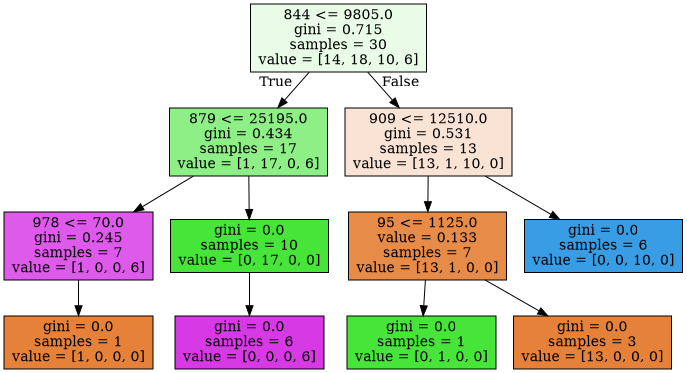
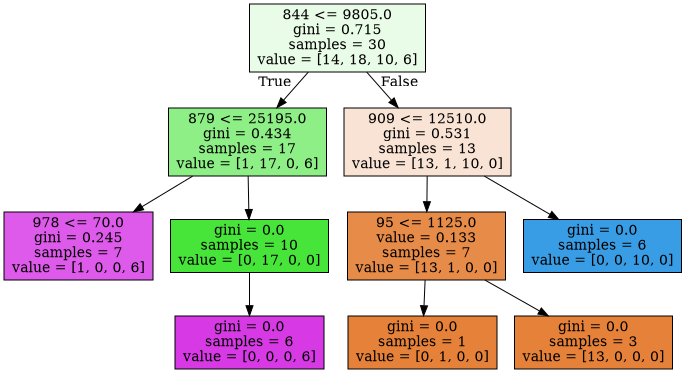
  digraph {
    node [color=black fillcolor="#47e539ff" shape=box style=filled]
    n1 [fillcolor="#47e5391e" label="844 <= 9805.0\ngini = 0.715\nsamples = 30\nvalue = [14, 18, 10, 6]"]
    n2 [fillcolor="#47e5399c" label="879 <= 25195.0\ngini = 0.434\nsamples = 17\nvalue = [1, 17, 0, 6]"]
    n3 [fillcolor="#e5813937" label="909 <= 12510.0\ngini = 0.531\nsamples = 13\nvalue = [13, 1, 10, 0]"]
    n4 [fillcolor="#d739e5d4" label="978 <= 70.0\ngini = 0.245\nsamples = 7\nvalue = [1, 0, 0, 6]"]
    n5 [label="gini = 0.0\nsamples = 10\nvalue = [0, 17, 0, 0]"]
    n6 [fillcolor="#e58139eb" label="95 <= 1125.0\nvalue = 0.133\nsamples = 7\nvalue = [13, 1, 0, 0]"]
    n7 [fillcolor="#399de5ff" label="gini = 0.0\nsamples = 6\nvalue = [0, 0, 10, 0]"]
-   n8 [fillcolor="#e58139ff" label="gini = 0.0\nsamples = 1\nvalue = [1, 0, 0, 0]"]
    n9 [fillcolor="#d739e5ff" label="gini = 0.0\nsamples = 6\nvalue = [0, 0, 0, 6]"]
-   n10 [label="gini = 0.0\nsamples = 1\nvalue = [0, 1, 0, 0]"]
+   n10 [fillcolor="#e58139ff" label="gini = 0.0\nsamples = 1\nvalue = [0, 1, 0, 0]"]
    n11 [fillcolor="#e58139ff" label="gini = 0.0\nsamples = 3\nvalue = [13, 0, 0, 0]"]
    n1 -> n2 [headlabel=True labelangle=45 labeldistance=2.5]
    n1 -> n3 [headlabel=False labelangle=-45 labeldistance=2.5]
    n2 -> n4
    n2 -> n5
    n3 -> n6
    n3 -> n7
-   n4 -> n8
    n5 -> n9
    n6 -> n10
    n6 -> n11
  }
